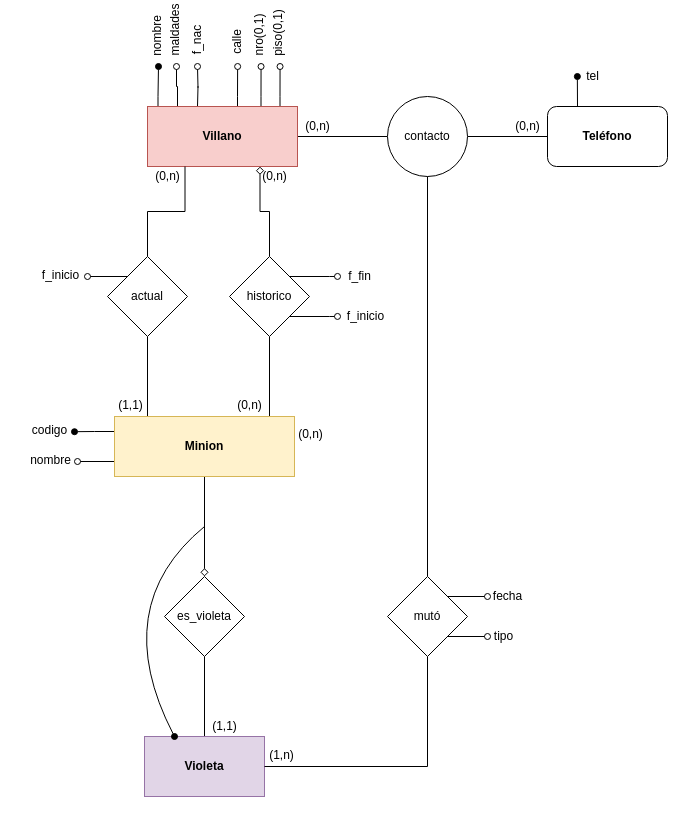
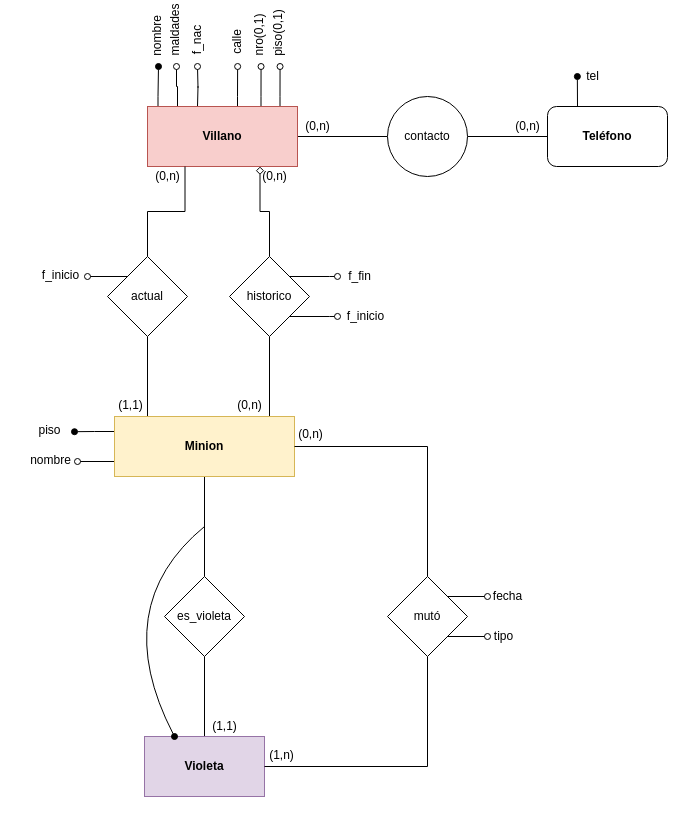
  <mxCell id="0" />
  <mxCell id="1" parent="0" />
  <mxCell id="2" style="edgeStyle=orthogonalEdgeStyle;rounded=0;orthogonalLoop=1;jettySize=auto;html=1;exitX=0.25;exitY=0;exitDx=0;exitDy=0;endArrow=oval;endFill=1;" edge="1" parent="1"><mxGeometry relative="1" as="geometry"><mxPoint x="158" y="66" as="targetPoint" /><mxPoint x="157.5" y="106" as="sourcePoint" /><Array as="points"><mxPoint x="158" y="96" /><mxPoint x="158" y="96" /></Array></mxGeometry></mxCell>
  <mxCell id="3" style="edgeStyle=orthogonalEdgeStyle;rounded=0;orthogonalLoop=1;jettySize=auto;html=1;exitX=0.25;exitY=0;exitDx=0;exitDy=0;endArrow=oval;endFill=0;" edge="1" parent="1"><mxGeometry relative="1" as="geometry"><mxPoint x="176" y="66" as="targetPoint" /><mxPoint x="175.5" y="106" as="sourcePoint" /><Array as="points"><mxPoint x="177" y="106" /><mxPoint x="177" y="86" /><mxPoint x="176" y="86" /></Array></mxGeometry></mxCell>
  <mxCell id="4" style="edgeStyle=orthogonalEdgeStyle;rounded=0;orthogonalLoop=1;jettySize=auto;html=1;exitX=0.5;exitY=0;exitDx=0;exitDy=0;endArrow=oval;endFill=0;" edge="1" parent="1"><mxGeometry relative="1" as="geometry"><mxPoint x="197" y="66" as="targetPoint" /><mxPoint x="197" y="106" as="sourcePoint" /></mxGeometry></mxCell>
  <mxCell id="5" style="edgeStyle=orthogonalEdgeStyle;rounded=0;orthogonalLoop=1;jettySize=auto;html=1;exitX=0.5;exitY=0;exitDx=0;exitDy=0;endArrow=oval;endFill=0;" edge="1" parent="1"><mxGeometry relative="1" as="geometry"><mxPoint x="237.138" y="66" as="targetPoint" /><mxPoint x="237" y="106" as="sourcePoint" /><Array as="points"><mxPoint x="237" y="96" /><mxPoint x="237" y="96" /></Array></mxGeometry></mxCell>
  <mxCell id="6" style="edgeStyle=orthogonalEdgeStyle;rounded=0;orthogonalLoop=1;jettySize=auto;html=1;exitX=0.75;exitY=0;exitDx=0;exitDy=0;endArrow=oval;endFill=0;" edge="1" parent="1"><mxGeometry relative="1" as="geometry"><mxPoint x="260.552" y="66" as="targetPoint" /><mxPoint x="260.5" y="106" as="sourcePoint" /><Array as="points"><mxPoint x="261" y="96" /><mxPoint x="261" y="96" /></Array></mxGeometry></mxCell>
  <mxCell id="7" style="edgeStyle=orthogonalEdgeStyle;rounded=0;orthogonalLoop=1;jettySize=auto;html=1;exitX=0.75;exitY=0;exitDx=0;exitDy=0;endArrow=oval;endFill=0;" edge="1" parent="1"><mxGeometry relative="1" as="geometry"><mxPoint x="279.552" y="66" as="targetPoint" /><mxPoint x="279.5" y="106" as="sourcePoint" /><Array as="points"><mxPoint x="280" y="96" /><mxPoint x="280" y="96" /></Array></mxGeometry></mxCell>
  <mxCell id="8" style="edgeStyle=orthogonalEdgeStyle;rounded=0;orthogonalLoop=1;jettySize=auto;html=1;exitX=1;exitY=0.5;exitDx=0;exitDy=0;entryX=0;entryY=0.5;entryDx=0;entryDy=0;endArrow=none;endFill=0;" edge="1" parent="1" source="9" target="17"><mxGeometry relative="1" as="geometry" /></mxCell>
  <mxCell id="9" value="Villano" style="rounded=0;whiteSpace=wrap;html=1;fontStyle=1;fillColor=#f8cecc;strokeColor=#b85450;" vertex="1" parent="1"><mxGeometry x="147" y="106" width="150" height="60" as="geometry" /></mxCell>
  <mxCell id="10" value="nombre" style="text;html=1;align=center;verticalAlign=middle;resizable=0;points=[];autosize=1;strokeColor=none;fillColor=none;horizontal=0;" vertex="1" parent="1"><mxGeometry x="127" y="26" width="60" height="20" as="geometry" /></mxCell>
  <mxCell id="11" value="maldades" style="text;html=1;align=center;verticalAlign=middle;resizable=0;points=[];autosize=1;strokeColor=none;fillColor=none;horizontal=0;" vertex="1" parent="1"><mxGeometry x="140" y="20" width="70" height="20" as="geometry" /></mxCell>
  <mxCell id="12" value="f_nac" style="text;html=1;align=center;verticalAlign=middle;resizable=0;points=[];autosize=1;strokeColor=none;fillColor=none;horizontal=0;" vertex="1" parent="1"><mxGeometry x="177" y="30" width="40" height="20" as="geometry" /></mxCell>
  <mxCell id="13" value="calle" style="text;html=1;align=center;verticalAlign=middle;resizable=0;points=[];autosize=1;strokeColor=none;fillColor=none;horizontal=0;" vertex="1" parent="1"><mxGeometry x="217" y="32" width="40" height="20" as="geometry" /></mxCell>
  <mxCell id="14" value="nro(0,1)" style="text;html=1;align=center;verticalAlign=middle;resizable=0;points=[];autosize=1;strokeColor=none;fillColor=none;horizontal=0;" vertex="1" parent="1"><mxGeometry x="229" y="25" width="60" height="20" as="geometry" /></mxCell>
  <mxCell id="15" value="piso(0,1)" style="text;html=1;align=center;verticalAlign=middle;resizable=0;points=[];autosize=1;strokeColor=none;fillColor=none;horizontal=0;" vertex="1" parent="1"><mxGeometry x="248" y="23" width="60" height="20" as="geometry" /></mxCell>
  <mxCell id="16" style="edgeStyle=orthogonalEdgeStyle;rounded=0;orthogonalLoop=1;jettySize=auto;html=1;exitX=1;exitY=0.5;exitDx=0;exitDy=0;entryX=0;entryY=0.5;entryDx=0;entryDy=0;endArrow=none;endFill=0;" edge="1" parent="1" source="17" target="19"><mxGeometry relative="1" as="geometry" /></mxCell>
  <mxCell id="17" value="contacto" style="ellipse;whiteSpace=wrap;html=1;" vertex="1" parent="1"><mxGeometry x="387" y="96" width="80" height="80" as="geometry" /></mxCell>
  <mxCell id="18" style="edgeStyle=orthogonalEdgeStyle;rounded=0;orthogonalLoop=1;jettySize=auto;html=1;exitX=0.25;exitY=0;exitDx=0;exitDy=0;endArrow=oval;endFill=1;" edge="1" parent="1" source="19"><mxGeometry relative="1" as="geometry"><mxPoint x="576.857" y="76" as="targetPoint" /></mxGeometry></mxCell>
  <mxCell id="19" value="Teléfono" style="rounded=1;whiteSpace=wrap;html=1;fontStyle=1" vertex="1" parent="1"><mxGeometry x="547" y="106" width="120" height="60" as="geometry" /></mxCell>
  <mxCell id="20" value="tel" style="text;html=1;align=center;verticalAlign=middle;resizable=0;points=[];autosize=1;strokeColor=none;fillColor=none;" vertex="1" parent="1"><mxGeometry x="577" y="66" width="30" height="20" as="geometry" /></mxCell>
  <mxCell id="21" style="edgeStyle=orthogonalEdgeStyle;rounded=0;orthogonalLoop=1;jettySize=auto;html=1;exitX=1;exitY=0;exitDx=0;exitDy=0;endArrow=oval;endFill=0;" edge="1" parent="1" source="25"><mxGeometry relative="1" as="geometry"><mxPoint x="337" y="275.952" as="targetPoint" /></mxGeometry></mxCell>
  <mxCell id="22" style="edgeStyle=orthogonalEdgeStyle;rounded=0;orthogonalLoop=1;jettySize=auto;html=1;exitX=1;exitY=1;exitDx=0;exitDy=0;endArrow=oval;endFill=0;" edge="1" parent="1" source="25"><mxGeometry relative="1" as="geometry"><mxPoint x="337" y="315.952" as="targetPoint" /></mxGeometry></mxCell>
  <mxCell id="23" style="edgeStyle=orthogonalEdgeStyle;rounded=0;orthogonalLoop=1;jettySize=auto;html=1;exitX=0.5;exitY=1;exitDx=0;exitDy=0;entryX=0.75;entryY=0;entryDx=0;entryDy=0;endArrow=none;endFill=0;" edge="1" parent="1" source="25" target="36"><mxGeometry relative="1" as="geometry"><Array as="points"><mxPoint x="269" y="416" /></Array></mxGeometry></mxCell>
  <mxCell id="24" style="edgeStyle=orthogonalEdgeStyle;rounded=0;orthogonalLoop=1;jettySize=auto;html=1;exitX=0.5;exitY=0;exitDx=0;exitDy=0;entryX=0.75;entryY=1;entryDx=0;entryDy=0;endArrow=diamond;endFill=0;" edge="1" parent="1" source="25" target="9"><mxGeometry relative="1" as="geometry" /></mxCell>
  <mxCell id="25" value="historico" style="rhombus;whiteSpace=wrap;html=1;" vertex="1" parent="1"><mxGeometry x="229" y="256" width="80" height="80" as="geometry" /></mxCell>
  <mxCell id="26" value="f_fin" style="text;html=1;align=center;verticalAlign=middle;resizable=0;points=[];autosize=1;strokeColor=none;fillColor=none;" vertex="1" parent="1"><mxGeometry x="339" y="266" width="40" height="20" as="geometry" /></mxCell>
  <mxCell id="27" value="f_inicio" style="text;html=1;align=center;verticalAlign=middle;resizable=0;points=[];autosize=1;strokeColor=none;fillColor=none;" vertex="1" parent="1"><mxGeometry x="340" y="306" width="50" height="20" as="geometry" /></mxCell>
  <mxCell id="28" style="edgeStyle=orthogonalEdgeStyle;rounded=0;orthogonalLoop=1;jettySize=auto;html=1;exitX=0;exitY=0;exitDx=0;exitDy=0;endArrow=oval;endFill=0;" edge="1" parent="1" source="31"><mxGeometry relative="1" as="geometry"><mxPoint x="87" y="275.952" as="targetPoint" /></mxGeometry></mxCell>
  <mxCell id="29" style="edgeStyle=orthogonalEdgeStyle;rounded=0;orthogonalLoop=1;jettySize=auto;html=1;exitX=0.5;exitY=1;exitDx=0;exitDy=0;entryX=0.25;entryY=0;entryDx=0;entryDy=0;endArrow=none;endFill=0;" edge="1" parent="1" source="31" target="36"><mxGeometry relative="1" as="geometry"><Array as="points"><mxPoint x="147" y="416" /></Array></mxGeometry></mxCell>
  <mxCell id="30" style="edgeStyle=orthogonalEdgeStyle;rounded=0;orthogonalLoop=1;jettySize=auto;html=1;exitX=0.5;exitY=0;exitDx=0;exitDy=0;entryX=0.25;entryY=1;entryDx=0;entryDy=0;endArrow=none;endFill=0;" edge="1" parent="1" source="31" target="9"><mxGeometry relative="1" as="geometry" /></mxCell>
  <mxCell id="31" value="actual" style="rhombus;whiteSpace=wrap;html=1;" vertex="1" parent="1"><mxGeometry x="107" y="256" width="80" height="80" as="geometry" /></mxCell>
  <mxCell id="32" value="f_inicio" style="text;html=1;align=center;verticalAlign=middle;resizable=0;points=[];autosize=1;strokeColor=none;fillColor=none;" vertex="1" parent="1"><mxGeometry x="35" y="265" width="50" height="20" as="geometry" /></mxCell>
  <mxCell id="33" style="edgeStyle=orthogonalEdgeStyle;rounded=0;orthogonalLoop=1;jettySize=auto;html=1;exitX=0;exitY=0.25;exitDx=0;exitDy=0;endArrow=oval;endFill=1;" edge="1" parent="1" source="36"><mxGeometry relative="1" as="geometry"><mxPoint x="74" y="431.19" as="targetPoint" /></mxGeometry></mxCell>
  <mxCell id="34" style="edgeStyle=orthogonalEdgeStyle;rounded=0;orthogonalLoop=1;jettySize=auto;html=1;exitX=0;exitY=0.75;exitDx=0;exitDy=0;endArrow=oval;endFill=0;" edge="1" parent="1" source="36"><mxGeometry relative="1" as="geometry"><mxPoint x="77" y="461.19" as="targetPoint" /></mxGeometry></mxCell>
- <mxCell id="35" style="edgeStyle=orthogonalEdgeStyle;rounded=0;orthogonalLoop=1;jettySize=auto;html=1;exitX=0.5;exitY=1;exitDx=0;exitDy=0;entryX=0.5;entryY=0;entryDx=0;entryDy=0;endArrow=diamond;endFill=0;" edge="1" parent="1" source="36" target="44"><mxGeometry relative="1" as="geometry" /></mxCell>
+ <mxCell id="35" style="edgeStyle=orthogonalEdgeStyle;rounded=0;orthogonalLoop=1;jettySize=auto;html=1;exitX=0.5;exitY=1;exitDx=0;exitDy=0;entryX=0.5;entryY=0;entryDx=0;entryDy=0;endArrow=none;endFill=0;" edge="1" parent="1" source="36" target="44"><mxGeometry relative="1" as="geometry" /></mxCell>
  <mxCell id="36" value="Minion" style="rounded=0;whiteSpace=wrap;html=1;fontStyle=1;fillColor=#fff2cc;strokeColor=#d6b656;" vertex="1" parent="1"><mxGeometry x="114" y="416" width="180" height="60" as="geometry" /></mxCell>
- <mxCell id="37" value="codigo" style="text;html=1;align=center;verticalAlign=middle;resizable=0;points=[];autosize=1;strokeColor=none;fillColor=none;" vertex="1" parent="1"><mxGeometry x="24" y="420" width="50" height="20" as="geometry" /></mxCell>
+ <mxCell id="37" value="piso" style="text;html=1;align=center;verticalAlign=middle;resizable=0;points=[];autosize=1;strokeColor=none;fillColor=none;" vertex="1" parent="1"><mxGeometry x="24" y="420" width="50" height="20" as="geometry" /></mxCell>
  <mxCell id="38" value="(0,n)" style="text;html=1;align=center;verticalAlign=middle;resizable=0;points=[];autosize=1;strokeColor=none;fillColor=none;" vertex="1" parent="1"><mxGeometry x="147" y="166" width="40" height="20" as="geometry" /></mxCell>
  <mxCell id="39" value="(0,n)" style="text;html=1;align=center;verticalAlign=middle;resizable=0;points=[];autosize=1;strokeColor=none;fillColor=none;" vertex="1" parent="1"><mxGeometry x="254" y="166" width="40" height="20" as="geometry" /></mxCell>
  <mxCell id="40" value="(1,1)" style="text;html=1;align=center;verticalAlign=middle;resizable=0;points=[];autosize=1;strokeColor=none;fillColor=none;" vertex="1" parent="1"><mxGeometry x="110" y="395" width="40" height="20" as="geometry" /></mxCell>
  <mxCell id="41" value="(0,n)" style="text;html=1;align=center;verticalAlign=middle;resizable=0;points=[];autosize=1;strokeColor=none;fillColor=none;" vertex="1" parent="1"><mxGeometry x="229" y="395" width="40" height="20" as="geometry" /></mxCell>
  <mxCell id="42" value="nombre" style="text;html=1;align=center;verticalAlign=middle;resizable=0;points=[];autosize=1;strokeColor=none;fillColor=none;" vertex="1" parent="1"><mxGeometry x="20" y="450" width="60" height="20" as="geometry" /></mxCell>
  <mxCell id="43" style="edgeStyle=orthogonalEdgeStyle;rounded=0;orthogonalLoop=1;jettySize=auto;html=1;exitX=0.5;exitY=1;exitDx=0;exitDy=0;entryX=0.5;entryY=0;entryDx=0;entryDy=0;endArrow=none;endFill=0;" edge="1" parent="1" source="44" target="45"><mxGeometry relative="1" as="geometry" /></mxCell>
  <mxCell id="44" value="es_violeta" style="rhombus;whiteSpace=wrap;html=1;" vertex="1" parent="1"><mxGeometry x="164" y="576" width="80" height="80" as="geometry" /></mxCell>
  <mxCell id="45" value="Violeta" style="rounded=0;whiteSpace=wrap;html=1;fontStyle=1;fillColor=#e1d5e7;strokeColor=#9673a6;" vertex="1" parent="1"><mxGeometry x="144" y="736" width="120" height="60" as="geometry" /></mxCell>
  <mxCell id="46" style="edgeStyle=orthogonalEdgeStyle;rounded=0;orthogonalLoop=1;jettySize=auto;html=1;exitX=0.5;exitY=1;exitDx=0;exitDy=0;entryX=1;entryY=0.5;entryDx=0;entryDy=0;endArrow=none;endFill=0;" edge="1" parent="1" source="50" target="45"><mxGeometry relative="1" as="geometry" /></mxCell>
- <mxCell id="47" style="edgeStyle=orthogonalEdgeStyle;rounded=0;orthogonalLoop=1;jettySize=auto;html=1;exitX=0.5;exitY=0;exitDx=0;exitDy=0;endArrow=none;endFill=0;" edge="1" parent="1" source="50" target="17"><mxGeometry relative="1" as="geometry" /></mxCell>
+ <mxCell id="47" style="edgeStyle=orthogonalEdgeStyle;rounded=0;orthogonalLoop=1;jettySize=auto;html=1;exitX=0.5;exitY=0;exitDx=0;exitDy=0;entryX=1;entryY=0.5;entryDx=0;entryDy=0;endArrow=none;endFill=0;" edge="1" parent="1" source="50" target="36"><mxGeometry relative="1" as="geometry" /></mxCell>
  <mxCell id="48" style="edgeStyle=orthogonalEdgeStyle;rounded=0;orthogonalLoop=1;jettySize=auto;html=1;exitX=1;exitY=0;exitDx=0;exitDy=0;endArrow=oval;endFill=0;" edge="1" parent="1" source="50"><mxGeometry relative="1" as="geometry"><mxPoint x="487" y="595.952" as="targetPoint" /></mxGeometry></mxCell>
  <mxCell id="49" style="edgeStyle=orthogonalEdgeStyle;rounded=0;orthogonalLoop=1;jettySize=auto;html=1;exitX=1;exitY=1;exitDx=0;exitDy=0;endArrow=oval;endFill=0;" edge="1" parent="1" source="50"><mxGeometry relative="1" as="geometry"><mxPoint x="487" y="635.952" as="targetPoint" /></mxGeometry></mxCell>
  <mxCell id="50" value="mutó" style="rhombus;whiteSpace=wrap;html=1;" vertex="1" parent="1"><mxGeometry x="387" y="576" width="80" height="80" as="geometry" /></mxCell>
  <mxCell id="51" value="fecha" style="text;html=1;align=center;verticalAlign=middle;resizable=0;points=[];autosize=1;strokeColor=none;fillColor=none;" vertex="1" parent="1"><mxGeometry x="487" y="586" width="40" height="20" as="geometry" /></mxCell>
  <mxCell id="52" value="tipo" style="text;html=1;align=center;verticalAlign=middle;resizable=0;points=[];autosize=1;strokeColor=none;fillColor=none;" vertex="1" parent="1"><mxGeometry x="488" y="626" width="30" height="20" as="geometry" /></mxCell>
  <mxCell id="53" value="(0,n)" style="text;html=1;align=center;verticalAlign=middle;resizable=0;points=[];autosize=1;strokeColor=none;fillColor=none;" vertex="1" parent="1"><mxGeometry x="290" y="424" width="40" height="20" as="geometry" /></mxCell>
  <mxCell id="54" value="(1,n)" style="text;html=1;align=center;verticalAlign=middle;resizable=0;points=[];autosize=1;strokeColor=none;fillColor=none;" vertex="1" parent="1"><mxGeometry x="261" y="745" width="40" height="20" as="geometry" /></mxCell>
  <mxCell id="55" value="" style="curved=1;endArrow=oval;html=1;rounded=0;entryX=0.25;entryY=0;entryDx=0;entryDy=0;endFill=1;" edge="1" parent="1" target="45"><mxGeometry width="50" height="50" relative="1" as="geometry"><mxPoint x="204" y="526" as="sourcePoint" /><mxPoint x="324" y="646" as="targetPoint" /><Array as="points"><mxPoint x="107" y="606" /></Array></mxGeometry></mxCell>
  <mxCell id="56" value="(0,n)" style="text;html=1;align=center;verticalAlign=middle;resizable=0;points=[];autosize=1;strokeColor=none;fillColor=none;" vertex="1" parent="1"><mxGeometry x="297" y="116" width="40" height="20" as="geometry" /></mxCell>
  <mxCell id="57" value="(0,n)" style="text;html=1;align=center;verticalAlign=middle;resizable=0;points=[];autosize=1;strokeColor=none;fillColor=none;" vertex="1" parent="1"><mxGeometry x="507" y="116" width="40" height="20" as="geometry" /></mxCell>
  <mxCell id="58" value="(1,1)" style="text;html=1;align=center;verticalAlign=middle;resizable=0;points=[];autosize=1;strokeColor=none;fillColor=none;" vertex="1" parent="1"><mxGeometry x="204" y="716" width="40" height="20" as="geometry" /></mxCell>
